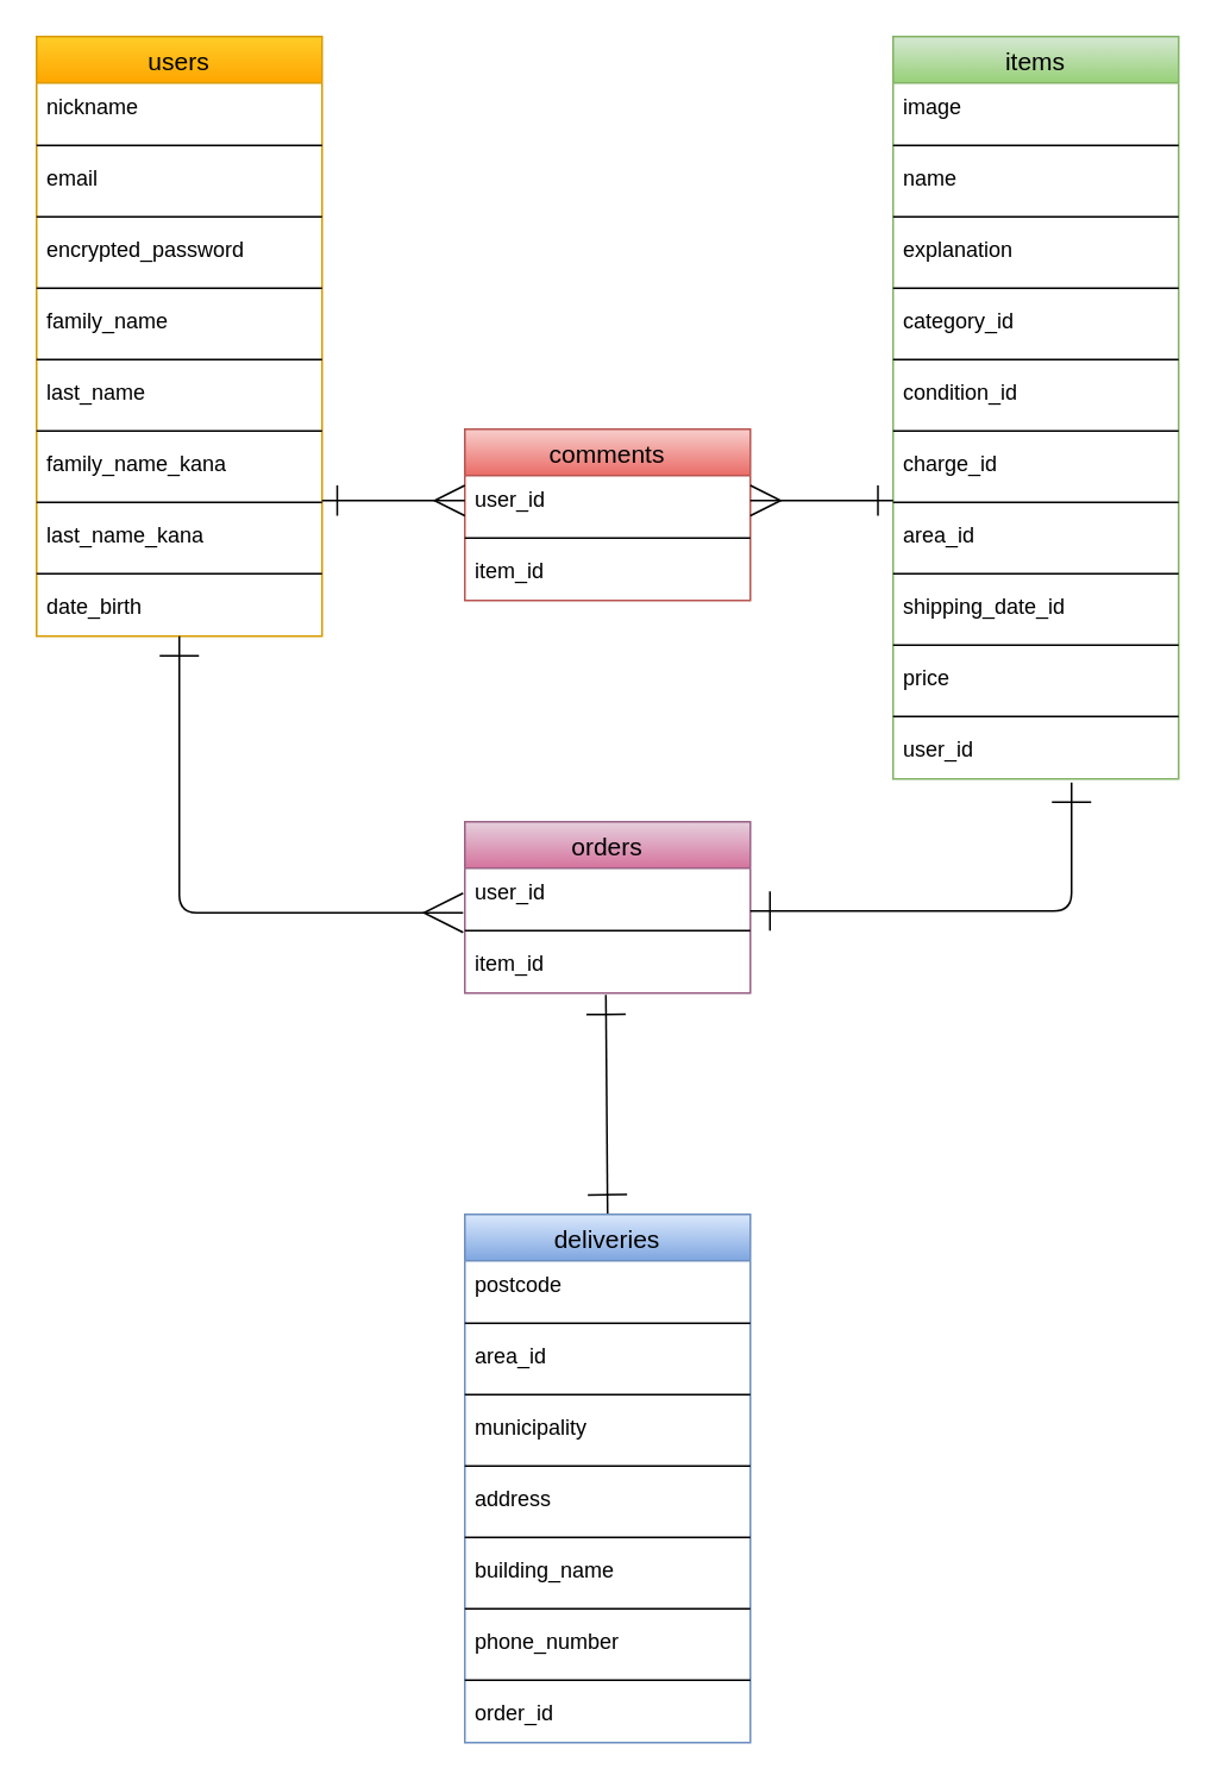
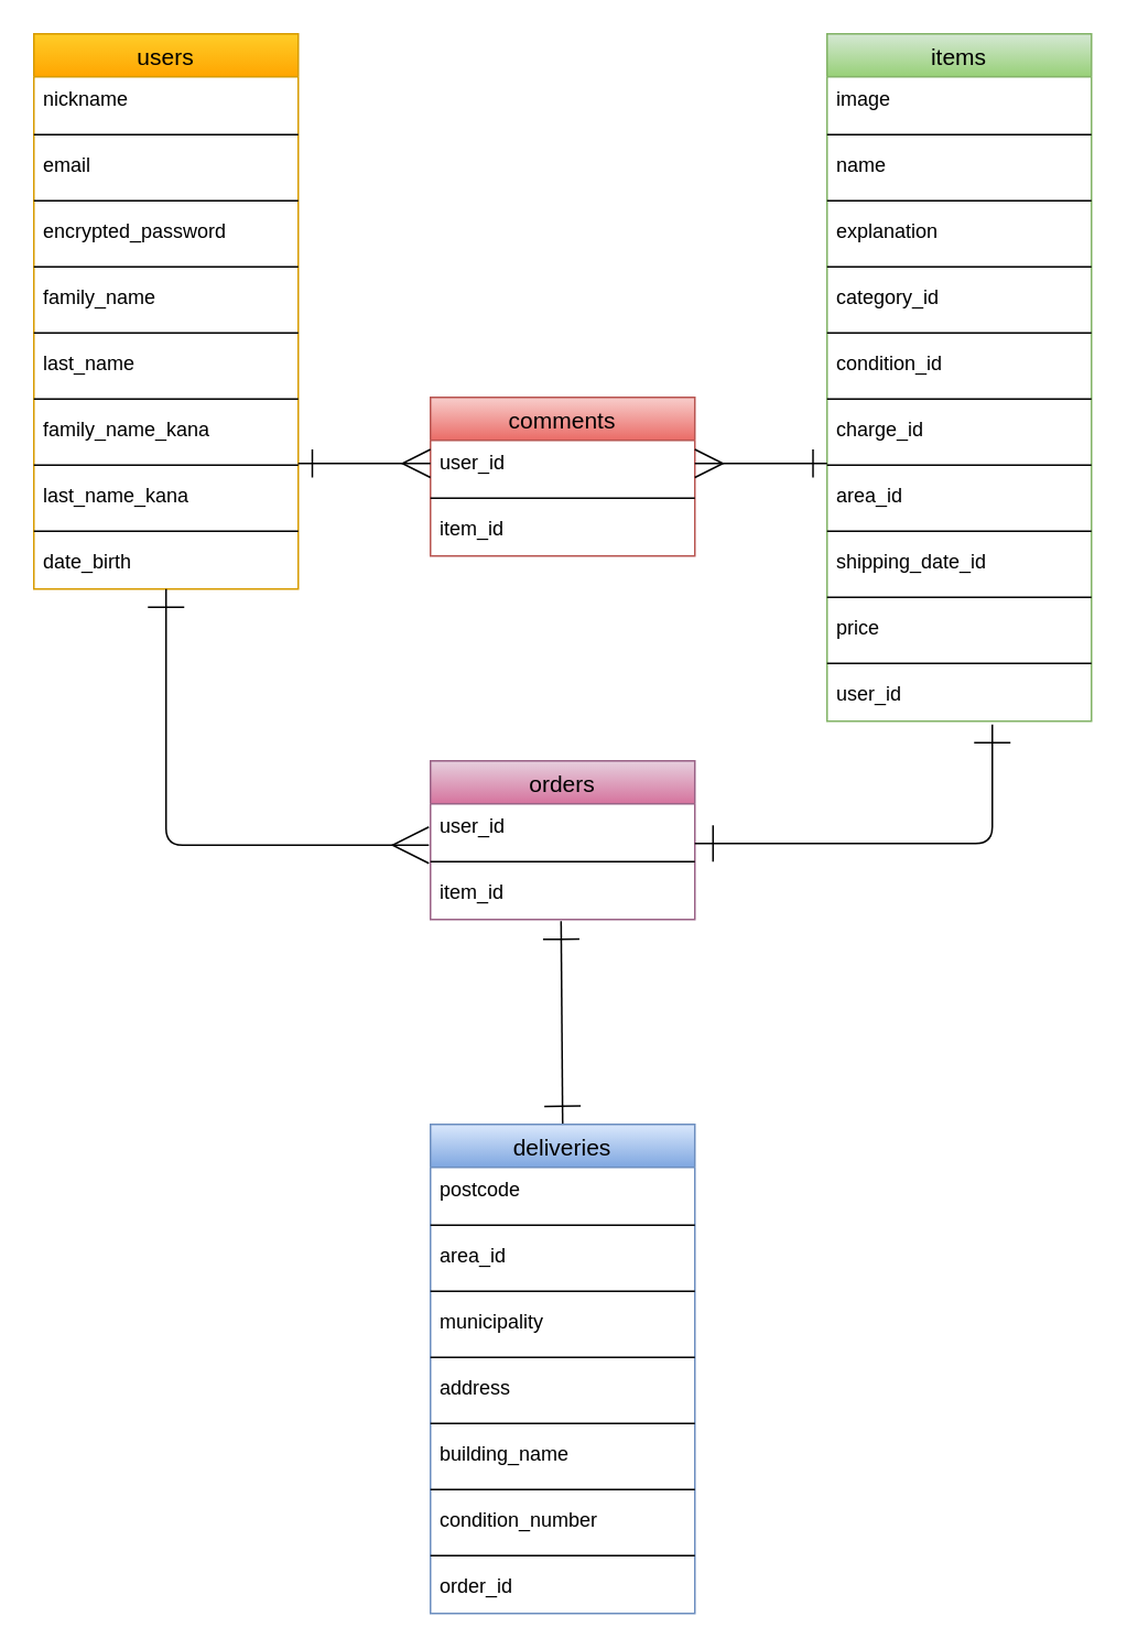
  <mxCell id="0" />
  <mxCell id="1" parent="0" />
  <mxCell id="2" value="items" style="swimlane;fontStyle=0;childLayout=stackLayout;horizontal=1;startSize=26;horizontalStack=0;resizeParent=1;resizeParentMax=0;resizeLast=0;collapsible=1;marginBottom=0;align=center;fontSize=14;fillColor=#d5e8d4;gradientColor=#97d077;strokeColor=#82b366;fontColor=#000000;" parent="1" vertex="1"><mxGeometry x="500" y="20" width="160" height="416" as="geometry" /></mxCell>
  <mxCell id="3" value="image" style="text;strokeColor=none;fillColor=none;spacingLeft=4;spacingRight=4;overflow=hidden;rotatable=0;points=[[0,0.5],[1,0.5]];portConstraint=eastwest;fontSize=12;" parent="2" vertex="1"><mxGeometry y="26" width="160" height="30" as="geometry" /></mxCell>
  <mxCell id="4" value="" style="line;strokeWidth=1;rotatable=0;dashed=0;labelPosition=right;align=left;verticalAlign=middle;spacingTop=0;spacingLeft=6;points=[];portConstraint=eastwest;" parent="2" vertex="1"><mxGeometry y="56" width="160" height="10" as="geometry" /></mxCell>
  <mxCell id="5" value="name" style="text;strokeColor=none;fillColor=none;spacingLeft=4;spacingRight=4;overflow=hidden;rotatable=0;points=[[0,0.5],[1,0.5]];portConstraint=eastwest;fontSize=12;" parent="2" vertex="1"><mxGeometry y="66" width="160" height="30" as="geometry" /></mxCell>
  <mxCell id="6" value="" style="line;strokeWidth=1;rotatable=0;dashed=0;labelPosition=right;align=left;verticalAlign=middle;spacingTop=0;spacingLeft=6;points=[];portConstraint=eastwest;" parent="2" vertex="1"><mxGeometry y="96" width="160" height="10" as="geometry" /></mxCell>
  <mxCell id="7" value="explanation" style="text;strokeColor=none;fillColor=none;spacingLeft=4;spacingRight=4;overflow=hidden;rotatable=0;points=[[0,0.5],[1,0.5]];portConstraint=eastwest;fontSize=12;" parent="2" vertex="1"><mxGeometry y="106" width="160" height="30" as="geometry" /></mxCell>
  <mxCell id="8" value="" style="line;strokeWidth=1;rotatable=0;dashed=0;labelPosition=right;align=left;verticalAlign=middle;spacingTop=0;spacingLeft=6;points=[];portConstraint=eastwest;" parent="2" vertex="1"><mxGeometry y="136" width="160" height="10" as="geometry" /></mxCell>
  <mxCell id="9" value="category_id" style="text;strokeColor=none;fillColor=none;spacingLeft=4;spacingRight=4;overflow=hidden;rotatable=0;points=[[0,0.5],[1,0.5]];portConstraint=eastwest;fontSize=12;" parent="2" vertex="1"><mxGeometry y="146" width="160" height="30" as="geometry" /></mxCell>
  <mxCell id="10" value="" style="line;strokeWidth=1;rotatable=0;dashed=0;labelPosition=right;align=left;verticalAlign=middle;spacingTop=0;spacingLeft=6;points=[];portConstraint=eastwest;" parent="2" vertex="1"><mxGeometry y="176" width="160" height="10" as="geometry" /></mxCell>
  <mxCell id="11" value="condition_id" style="text;strokeColor=none;fillColor=none;spacingLeft=4;spacingRight=4;overflow=hidden;rotatable=0;points=[[0,0.5],[1,0.5]];portConstraint=eastwest;fontSize=12;" parent="2" vertex="1"><mxGeometry y="186" width="160" height="30" as="geometry" /></mxCell>
  <mxCell id="12" value="" style="line;strokeWidth=1;rotatable=0;dashed=0;labelPosition=right;align=left;verticalAlign=middle;spacingTop=0;spacingLeft=6;points=[];portConstraint=eastwest;" parent="2" vertex="1"><mxGeometry y="216" width="160" height="10" as="geometry" /></mxCell>
  <mxCell id="13" value="charge_id" style="text;strokeColor=none;fillColor=none;spacingLeft=4;spacingRight=4;overflow=hidden;rotatable=0;points=[[0,0.5],[1,0.5]];portConstraint=eastwest;fontSize=12;" parent="2" vertex="1"><mxGeometry y="226" width="160" height="30" as="geometry" /></mxCell>
  <mxCell id="14" value="" style="line;strokeWidth=1;rotatable=0;dashed=0;labelPosition=right;align=left;verticalAlign=middle;spacingTop=0;spacingLeft=6;points=[];portConstraint=eastwest;" parent="2" vertex="1"><mxGeometry y="256" width="160" height="10" as="geometry" /></mxCell>
  <mxCell id="15" value="area_id" style="text;strokeColor=none;fillColor=none;spacingLeft=4;spacingRight=4;overflow=hidden;rotatable=0;points=[[0,0.5],[1,0.5]];portConstraint=eastwest;fontSize=12;" parent="2" vertex="1"><mxGeometry y="266" width="160" height="30" as="geometry" /></mxCell>
  <mxCell id="16" value="" style="line;strokeWidth=1;rotatable=0;dashed=0;labelPosition=right;align=left;verticalAlign=middle;spacingTop=0;spacingLeft=6;points=[];portConstraint=eastwest;" parent="2" vertex="1"><mxGeometry y="296" width="160" height="10" as="geometry" /></mxCell>
  <mxCell id="17" value="shipping_date_id" style="text;strokeColor=none;fillColor=none;spacingLeft=4;spacingRight=4;overflow=hidden;rotatable=0;points=[[0,0.5],[1,0.5]];portConstraint=eastwest;fontSize=12;" parent="2" vertex="1"><mxGeometry y="306" width="160" height="30" as="geometry" /></mxCell>
  <mxCell id="18" value="" style="line;strokeWidth=1;rotatable=0;dashed=0;labelPosition=right;align=left;verticalAlign=middle;spacingTop=0;spacingLeft=6;points=[];portConstraint=eastwest;" parent="2" vertex="1"><mxGeometry y="336" width="160" height="10" as="geometry" /></mxCell>
  <mxCell id="19" value="price" style="text;strokeColor=none;fillColor=none;spacingLeft=4;spacingRight=4;overflow=hidden;rotatable=0;points=[[0,0.5],[1,0.5]];portConstraint=eastwest;fontSize=12;" parent="2" vertex="1"><mxGeometry y="346" width="160" height="30" as="geometry" /></mxCell>
  <mxCell id="20" value="" style="line;strokeWidth=1;rotatable=0;dashed=0;labelPosition=right;align=left;verticalAlign=middle;spacingTop=0;spacingLeft=6;points=[];portConstraint=eastwest;" parent="2" vertex="1"><mxGeometry y="376" width="160" height="10" as="geometry" /></mxCell>
  <mxCell id="21" value="user_id" style="text;strokeColor=none;fillColor=none;spacingLeft=4;spacingRight=4;overflow=hidden;rotatable=0;points=[[0,0.5],[1,0.5]];portConstraint=eastwest;fontSize=12;" parent="2" vertex="1"><mxGeometry y="386" width="160" height="30" as="geometry" /></mxCell>
  <mxCell id="22" value="users" style="swimlane;fontStyle=0;childLayout=stackLayout;horizontal=1;startSize=26;horizontalStack=0;resizeParent=1;resizeParentMax=0;resizeLast=0;collapsible=1;marginBottom=0;align=center;fontSize=14;fillColor=#ffcd28;strokeColor=#d79b00;gradientColor=#ffa500;labelBackgroundColor=none;fontColor=#000000;labelBorderColor=none;" parent="1" vertex="1"><mxGeometry x="20" y="20" width="160" height="336" as="geometry" /></mxCell>
  <mxCell id="23" value="nickname" style="text;strokeColor=none;fillColor=none;spacingLeft=4;spacingRight=4;overflow=hidden;rotatable=0;points=[[0,0.5],[1,0.5]];portConstraint=eastwest;fontSize=12;" parent="22" vertex="1"><mxGeometry y="26" width="160" height="30" as="geometry" /></mxCell>
  <mxCell id="24" value="" style="line;strokeWidth=1;rotatable=0;dashed=0;labelPosition=right;align=left;verticalAlign=middle;spacingTop=0;spacingLeft=6;points=[];portConstraint=eastwest;" parent="22" vertex="1"><mxGeometry y="56" width="160" height="10" as="geometry" /></mxCell>
  <mxCell id="25" value="email" style="text;strokeColor=none;fillColor=none;spacingLeft=4;spacingRight=4;overflow=hidden;rotatable=0;points=[[0,0.5],[1,0.5]];portConstraint=eastwest;fontSize=12;" parent="22" vertex="1"><mxGeometry y="66" width="160" height="30" as="geometry" /></mxCell>
  <mxCell id="26" value="" style="line;strokeWidth=1;rotatable=0;dashed=0;labelPosition=right;align=left;verticalAlign=middle;spacingTop=0;spacingLeft=6;points=[];portConstraint=eastwest;" parent="22" vertex="1"><mxGeometry y="96" width="160" height="10" as="geometry" /></mxCell>
  <mxCell id="27" value="encrypted_password" style="text;strokeColor=none;fillColor=none;spacingLeft=4;spacingRight=4;overflow=hidden;rotatable=0;points=[[0,0.5],[1,0.5]];portConstraint=eastwest;fontSize=12;" parent="22" vertex="1"><mxGeometry y="106" width="160" height="30" as="geometry" /></mxCell>
  <mxCell id="28" value="" style="line;strokeWidth=1;rotatable=0;dashed=0;labelPosition=right;align=left;verticalAlign=middle;spacingTop=0;spacingLeft=6;points=[];portConstraint=eastwest;" parent="22" vertex="1"><mxGeometry y="136" width="160" height="10" as="geometry" /></mxCell>
  <mxCell id="29" value="family_name" style="text;strokeColor=none;fillColor=none;spacingLeft=4;spacingRight=4;overflow=hidden;rotatable=0;points=[[0,0.5],[1,0.5]];portConstraint=eastwest;fontSize=12;" parent="22" vertex="1"><mxGeometry y="146" width="160" height="30" as="geometry" /></mxCell>
  <mxCell id="30" value="" style="line;strokeWidth=1;rotatable=0;dashed=0;labelPosition=right;align=left;verticalAlign=middle;spacingTop=0;spacingLeft=6;points=[];portConstraint=eastwest;" parent="22" vertex="1"><mxGeometry y="176" width="160" height="10" as="geometry" /></mxCell>
  <mxCell id="31" value="last_name" style="text;strokeColor=none;fillColor=none;spacingLeft=4;spacingRight=4;overflow=hidden;rotatable=0;points=[[0,0.5],[1,0.5]];portConstraint=eastwest;fontSize=12;" parent="22" vertex="1"><mxGeometry y="186" width="160" height="30" as="geometry" /></mxCell>
  <mxCell id="32" value="" style="line;strokeWidth=1;rotatable=0;dashed=0;labelPosition=right;align=left;verticalAlign=middle;spacingTop=0;spacingLeft=6;points=[];portConstraint=eastwest;" parent="22" vertex="1"><mxGeometry y="216" width="160" height="10" as="geometry" /></mxCell>
  <mxCell id="33" value="family_name_kana" style="text;strokeColor=none;fillColor=none;spacingLeft=4;spacingRight=4;overflow=hidden;rotatable=0;points=[[0,0.5],[1,0.5]];portConstraint=eastwest;fontSize=12;" parent="22" vertex="1"><mxGeometry y="226" width="160" height="30" as="geometry" /></mxCell>
  <mxCell id="34" value="" style="line;strokeWidth=1;rotatable=0;dashed=0;labelPosition=right;align=left;verticalAlign=middle;spacingTop=0;spacingLeft=6;points=[];portConstraint=eastwest;" parent="22" vertex="1"><mxGeometry y="256" width="160" height="10" as="geometry" /></mxCell>
  <mxCell id="35" value="last_name_kana" style="text;strokeColor=none;fillColor=none;spacingLeft=4;spacingRight=4;overflow=hidden;rotatable=0;points=[[0,0.5],[1,0.5]];portConstraint=eastwest;fontSize=12;" parent="22" vertex="1"><mxGeometry y="266" width="160" height="30" as="geometry" /></mxCell>
  <mxCell id="36" value="" style="line;strokeWidth=1;rotatable=0;dashed=0;labelPosition=right;align=left;verticalAlign=middle;spacingTop=0;spacingLeft=6;points=[];portConstraint=eastwest;" parent="22" vertex="1"><mxGeometry y="296" width="160" height="10" as="geometry" /></mxCell>
  <mxCell id="37" value="date_birth" style="text;strokeColor=none;fillColor=none;spacingLeft=4;spacingRight=4;overflow=hidden;rotatable=0;points=[[0,0.5],[1,0.5]];portConstraint=eastwest;fontSize=12;" parent="22" vertex="1"><mxGeometry y="306" width="160" height="30" as="geometry" /></mxCell>
  <mxCell id="38" value="orders" style="swimlane;fontStyle=0;childLayout=stackLayout;horizontal=1;startSize=26;horizontalStack=0;resizeParent=1;resizeParentMax=0;resizeLast=0;collapsible=1;marginBottom=0;align=center;fontSize=14;fillColor=#e6d0de;strokeColor=#996185;gradientColor=#d5739d;fontColor=#000000;" parent="1" vertex="1"><mxGeometry x="260" y="460" width="160" height="96" as="geometry" /></mxCell>
  <mxCell id="39" value="user_id" style="text;strokeColor=none;fillColor=none;spacingLeft=4;spacingRight=4;overflow=hidden;rotatable=0;points=[[0,0.5],[1,0.5]];portConstraint=eastwest;fontSize=12;" parent="38" vertex="1"><mxGeometry y="26" width="160" height="30" as="geometry" /></mxCell>
  <mxCell id="40" value="" style="line;strokeWidth=1;rotatable=0;dashed=0;labelPosition=right;align=left;verticalAlign=middle;spacingTop=0;spacingLeft=6;points=[];portConstraint=eastwest;" parent="38" vertex="1"><mxGeometry y="56" width="160" height="10" as="geometry" /></mxCell>
  <mxCell id="41" value="item_id" style="text;strokeColor=none;fillColor=none;spacingLeft=4;spacingRight=4;overflow=hidden;rotatable=0;points=[[0,0.5],[1,0.5]];portConstraint=eastwest;fontSize=12;" parent="38" vertex="1"><mxGeometry y="66" width="160" height="30" as="geometry" /></mxCell>
  <mxCell id="42" style="edgeStyle=none;html=1;strokeWidth=1;startArrow=ERone;startFill=0;endArrow=ERmany;endFill=0;startSize=20;endSize=20;sourcePerimeterSpacing=0;targetPerimeterSpacing=0;entryX=-0.006;entryY=0.833;entryDx=0;entryDy=0;entryPerimeter=0;" parent="1" source="37" target="39" edge="1"><mxGeometry relative="1" as="geometry"><mxPoint x="180" y="520" as="targetPoint" /><mxPoint x="90" y="360" as="sourcePoint" /><Array as="points"><mxPoint x="100" y="511" /></Array></mxGeometry></mxCell>
  <mxCell id="43" style="edgeStyle=none;html=1;strokeWidth=1;startArrow=ERone;startFill=0;endArrow=ERone;endFill=0;startSize=20;endSize=20;sourcePerimeterSpacing=0;targetPerimeterSpacing=0;entryX=0.625;entryY=1.067;entryDx=0;entryDy=0;entryPerimeter=0;" parent="1" target="21" edge="1"><mxGeometry relative="1" as="geometry"><mxPoint x="480" y="410" as="targetPoint" /><mxPoint x="420" y="510" as="sourcePoint" /><Array as="points"><mxPoint x="600" y="510" /></Array></mxGeometry></mxCell>
  <mxCell id="44" style="edgeStyle=none;html=1;exitX=0.5;exitY=0;exitDx=0;exitDy=0;entryX=0.494;entryY=1.033;entryDx=0;entryDy=0;entryPerimeter=0;strokeWidth=1;startArrow=ERone;startFill=0;endArrow=ERone;endFill=0;startSize=20;endSize=20;sourcePerimeterSpacing=0;targetPerimeterSpacing=0;" parent="1" source="45" target="41" edge="1"><mxGeometry relative="1" as="geometry" /></mxCell>
  <mxCell id="45" value="deliveries" style="swimlane;fontStyle=0;childLayout=stackLayout;horizontal=1;startSize=26;horizontalStack=0;resizeParent=1;resizeParentMax=0;resizeLast=0;collapsible=1;marginBottom=0;align=center;fontSize=14;fillColor=#dae8fc;strokeColor=#6c8ebf;gradientColor=#7ea6e0;fontColor=#000000;" parent="1" vertex="1"><mxGeometry x="260" y="680" width="160" height="296" as="geometry" /></mxCell>
  <mxCell id="46" value="postcode" style="text;strokeColor=none;fillColor=none;spacingLeft=4;spacingRight=4;overflow=hidden;rotatable=0;points=[[0,0.5],[1,0.5]];portConstraint=eastwest;fontSize=12;" parent="45" vertex="1"><mxGeometry y="26" width="160" height="30" as="geometry" /></mxCell>
  <mxCell id="47" value="" style="line;strokeWidth=1;rotatable=0;dashed=0;labelPosition=right;align=left;verticalAlign=middle;spacingTop=0;spacingLeft=6;points=[];portConstraint=eastwest;" parent="45" vertex="1"><mxGeometry y="56" width="160" height="10" as="geometry" /></mxCell>
  <mxCell id="48" value="area_id" style="text;strokeColor=none;fillColor=none;spacingLeft=4;spacingRight=4;overflow=hidden;rotatable=0;points=[[0,0.5],[1,0.5]];portConstraint=eastwest;fontSize=12;" parent="45" vertex="1"><mxGeometry y="66" width="160" height="30" as="geometry" /></mxCell>
  <mxCell id="49" value="" style="line;strokeWidth=1;rotatable=0;dashed=0;labelPosition=right;align=left;verticalAlign=middle;spacingTop=0;spacingLeft=6;points=[];portConstraint=eastwest;" parent="45" vertex="1"><mxGeometry y="96" width="160" height="10" as="geometry" /></mxCell>
  <mxCell id="50" value="municipality" style="text;strokeColor=none;fillColor=none;spacingLeft=4;spacingRight=4;overflow=hidden;rotatable=0;points=[[0,0.5],[1,0.5]];portConstraint=eastwest;fontSize=12;" parent="45" vertex="1"><mxGeometry y="106" width="160" height="30" as="geometry" /></mxCell>
  <mxCell id="51" value="" style="line;strokeWidth=1;rotatable=0;dashed=0;labelPosition=right;align=left;verticalAlign=middle;spacingTop=0;spacingLeft=6;points=[];portConstraint=eastwest;" parent="45" vertex="1"><mxGeometry y="136" width="160" height="10" as="geometry" /></mxCell>
  <mxCell id="52" value="address" style="text;strokeColor=none;fillColor=none;spacingLeft=4;spacingRight=4;overflow=hidden;rotatable=0;points=[[0,0.5],[1,0.5]];portConstraint=eastwest;fontSize=12;" parent="45" vertex="1"><mxGeometry y="146" width="160" height="30" as="geometry" /></mxCell>
  <mxCell id="53" value="" style="line;strokeWidth=1;rotatable=0;dashed=0;labelPosition=right;align=left;verticalAlign=middle;spacingTop=0;spacingLeft=6;points=[];portConstraint=eastwest;" parent="45" vertex="1"><mxGeometry y="176" width="160" height="10" as="geometry" /></mxCell>
  <mxCell id="54" value="building_name" style="text;strokeColor=none;fillColor=none;spacingLeft=4;spacingRight=4;overflow=hidden;rotatable=0;points=[[0,0.5],[1,0.5]];portConstraint=eastwest;fontSize=12;" parent="45" vertex="1"><mxGeometry y="186" width="160" height="30" as="geometry" /></mxCell>
  <mxCell id="55" value="" style="line;strokeWidth=1;rotatable=0;dashed=0;labelPosition=right;align=left;verticalAlign=middle;spacingTop=0;spacingLeft=6;points=[];portConstraint=eastwest;" parent="45" vertex="1"><mxGeometry y="216" width="160" height="10" as="geometry" /></mxCell>
- <mxCell id="56" value="phone_number" style="text;strokeColor=none;fillColor=none;spacingLeft=4;spacingRight=4;overflow=hidden;rotatable=0;points=[[0,0.5],[1,0.5]];portConstraint=eastwest;fontSize=12;" parent="45" vertex="1"><mxGeometry y="226" width="160" height="30" as="geometry" /></mxCell>
+ <mxCell id="56" value="condition_number" style="text;strokeColor=none;fillColor=none;spacingLeft=4;spacingRight=4;overflow=hidden;rotatable=0;points=[[0,0.5],[1,0.5]];portConstraint=eastwest;fontSize=12;" parent="45" vertex="1"><mxGeometry y="226" width="160" height="30" as="geometry" /></mxCell>
  <mxCell id="57" value="" style="line;strokeWidth=1;rotatable=0;dashed=0;labelPosition=right;align=left;verticalAlign=middle;spacingTop=0;spacingLeft=6;points=[];portConstraint=eastwest;" parent="45" vertex="1"><mxGeometry y="256" width="160" height="10" as="geometry" /></mxCell>
  <mxCell id="58" value="order_id" style="text;strokeColor=none;fillColor=none;spacingLeft=4;spacingRight=4;overflow=hidden;rotatable=0;points=[[0,0.5],[1,0.5]];portConstraint=eastwest;fontSize=12;" parent="45" vertex="1"><mxGeometry y="266" width="160" height="30" as="geometry" /></mxCell>
  <mxCell id="59" value="comments" style="swimlane;fontStyle=0;childLayout=stackLayout;horizontal=1;startSize=26;horizontalStack=0;resizeParent=1;resizeParentMax=0;resizeLast=0;collapsible=1;marginBottom=0;align=center;fontSize=14;fillColor=#f8cecc;strokeColor=#b85450;gradientColor=#ea6b66;labelBorderColor=none;fontColor=#000000;" vertex="1" parent="1"><mxGeometry x="260" y="240" width="160" height="96" as="geometry" /></mxCell>
  <mxCell id="60" value="user_id" style="text;strokeColor=none;fillColor=none;spacingLeft=4;spacingRight=4;overflow=hidden;rotatable=0;points=[[0,0.5],[1,0.5]];portConstraint=eastwest;fontSize=12;" vertex="1" parent="59"><mxGeometry y="26" width="160" height="30" as="geometry" /></mxCell>
  <mxCell id="61" value="" style="line;strokeWidth=1;rotatable=0;dashed=0;labelPosition=right;align=left;verticalAlign=middle;spacingTop=0;spacingLeft=6;points=[];portConstraint=eastwest;" vertex="1" parent="59"><mxGeometry y="56" width="160" height="10" as="geometry" /></mxCell>
  <mxCell id="62" value="item_id" style="text;strokeColor=none;fillColor=none;spacingLeft=4;spacingRight=4;overflow=hidden;rotatable=0;points=[[0,0.5],[1,0.5]];portConstraint=eastwest;fontSize=12;" vertex="1" parent="59"><mxGeometry y="66" width="160" height="30" as="geometry" /></mxCell>
  <mxCell id="63" value="" style="endArrow=ERmany;html=1;startArrow=ERone;startFill=0;endFill=0;targetPerimeterSpacing=0;sourcePerimeterSpacing=0;endSize=15;startSize=15;" edge="1" parent="1"><mxGeometry width="50" height="50" relative="1" as="geometry"><mxPoint x="180" y="280" as="sourcePoint" /><mxPoint x="260" y="280" as="targetPoint" /></mxGeometry></mxCell>
  <mxCell id="64" value="" style="endArrow=ERone;html=1;startArrow=ERmany;startFill=0;endFill=0;targetPerimeterSpacing=0;sourcePerimeterSpacing=0;endSize=15;startSize=15;" edge="1" parent="1"><mxGeometry width="50" height="50" relative="1" as="geometry"><mxPoint x="420" y="280" as="sourcePoint" /><mxPoint x="500" y="280" as="targetPoint" /></mxGeometry></mxCell>
